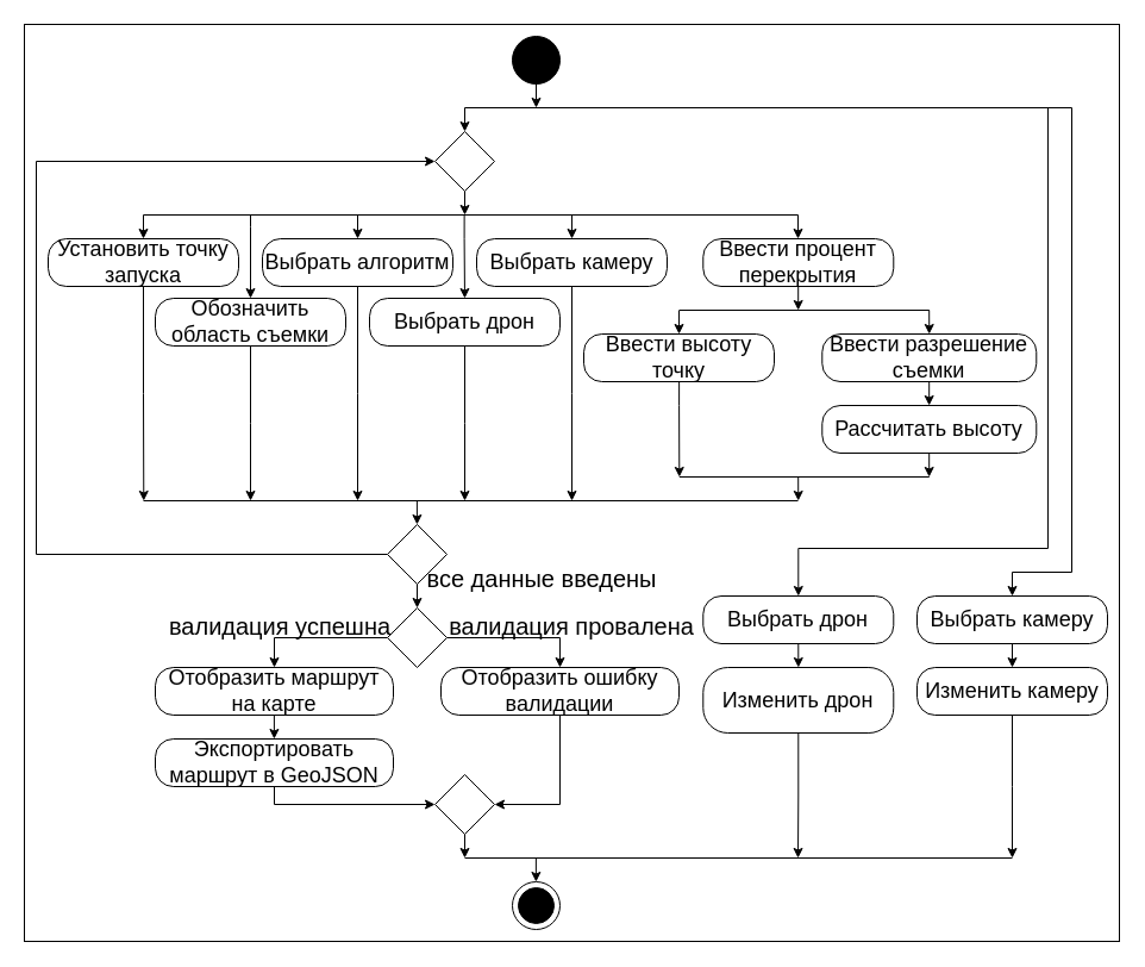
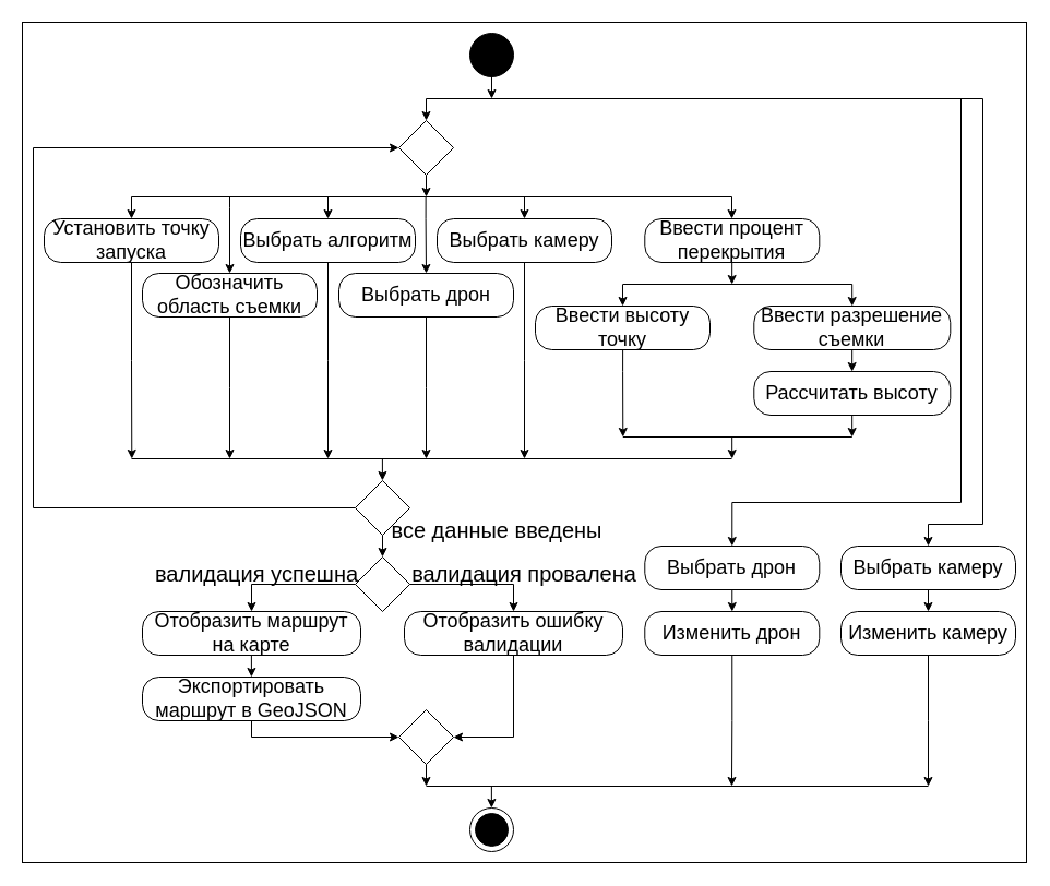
  <mxCell id="0" />
  <mxCell id="1" parent="0" />
  <mxCell id="2" style="edgeStyle=orthogonalEdgeStyle;rounded=0;orthogonalLoop=1;jettySize=auto;html=1;" edge="1" parent="1"><mxGeometry relative="1" as="geometry"><mxPoint x="450" y="90" as="targetPoint" /><mxPoint x="450" y="60" as="sourcePoint" /></mxGeometry></mxCell>
  <mxCell id="3" style="edgeStyle=orthogonalEdgeStyle;rounded=0;orthogonalLoop=1;jettySize=auto;html=1;exitX=0.5;exitY=1;exitDx=0;exitDy=0;" edge="1" parent="1" source="4"><mxGeometry relative="1" as="geometry"><mxPoint x="120.286" y="420" as="targetPoint" /></mxGeometry></mxCell>
  <mxCell id="4" value="&lt;font style=&quot;font-size: 18px;&quot;&gt;Установить точку &lt;font style=&quot;font-size: 18px;&quot;&gt;запуска&lt;/font&gt;&lt;/font&gt;" style="rounded=1;whiteSpace=wrap;html=1;imageWidth=24;arcSize=38;" vertex="1" parent="1"><mxGeometry x="40" y="200" width="160" height="40" as="geometry" /></mxCell>
  <mxCell id="5" style="edgeStyle=orthogonalEdgeStyle;rounded=0;orthogonalLoop=1;jettySize=auto;html=1;exitX=0.5;exitY=1;exitDx=0;exitDy=0;" edge="1" parent="1" source="6"><mxGeometry relative="1" as="geometry"><mxPoint x="210" y="420" as="targetPoint" /></mxGeometry></mxCell>
  <mxCell id="6" value="&lt;font style=&quot;font-size: 18px;&quot;&gt;Обозначить область съемки&lt;/font&gt;" style="rounded=1;whiteSpace=wrap;html=1;imageWidth=24;arcSize=38;" vertex="1" parent="1"><mxGeometry x="130" y="250" width="160" height="40" as="geometry" /></mxCell>
  <mxCell id="7" style="edgeStyle=orthogonalEdgeStyle;rounded=0;orthogonalLoop=1;jettySize=auto;html=1;exitX=0.5;exitY=1;exitDx=0;exitDy=0;" edge="1" parent="1" source="8"><mxGeometry relative="1" as="geometry"><mxPoint x="300" y="420" as="targetPoint" /></mxGeometry></mxCell>
  <mxCell id="8" value="&lt;font style=&quot;font-size: 18px;&quot;&gt;Выбрать алгоритм&lt;/font&gt;" style="rounded=1;whiteSpace=wrap;html=1;imageWidth=24;arcSize=38;" vertex="1" parent="1"><mxGeometry x="220" y="200" width="160" height="40" as="geometry" /></mxCell>
  <mxCell id="9" style="edgeStyle=orthogonalEdgeStyle;rounded=0;orthogonalLoop=1;jettySize=auto;html=1;exitX=0.5;exitY=1;exitDx=0;exitDy=0;" edge="1" parent="1" source="10"><mxGeometry relative="1" as="geometry"><mxPoint x="390" y="420" as="targetPoint" /></mxGeometry></mxCell>
  <mxCell id="10" value="&lt;font style=&quot;font-size: 18px;&quot;&gt;Выбрать дрон&lt;br&gt;&lt;/font&gt;" style="rounded=1;whiteSpace=wrap;html=1;imageWidth=24;arcSize=38;" vertex="1" parent="1"><mxGeometry x="310" y="250" width="160" height="40" as="geometry" /></mxCell>
  <mxCell id="11" style="edgeStyle=orthogonalEdgeStyle;rounded=0;orthogonalLoop=1;jettySize=auto;html=1;exitX=0.5;exitY=1;exitDx=0;exitDy=0;" edge="1" parent="1" source="12"><mxGeometry relative="1" as="geometry"><mxPoint x="480" y="420" as="targetPoint" /></mxGeometry></mxCell>
  <mxCell id="12" value="&lt;font style=&quot;font-size: 18px;&quot;&gt;Выбрать камеру&lt;br&gt;&lt;/font&gt;" style="rounded=1;whiteSpace=wrap;html=1;imageWidth=24;arcSize=38;" vertex="1" parent="1"><mxGeometry x="400" y="200" width="160" height="40" as="geometry" /></mxCell>
  <mxCell id="13" value="&lt;font style=&quot;font-size: 18px;&quot;&gt;Ввести высоту точку&lt;br&gt;&lt;/font&gt;" style="rounded=1;whiteSpace=wrap;html=1;imageWidth=24;arcSize=38;" vertex="1" parent="1"><mxGeometry x="490" y="280" width="160" height="40" as="geometry" /></mxCell>
  <mxCell id="14" value="&lt;font style=&quot;font-size: 18px;&quot;&gt;Ввести процент перекрытия&lt;br&gt;&lt;/font&gt;" style="rounded=1;whiteSpace=wrap;html=1;imageWidth=24;arcSize=38;" vertex="1" parent="1"><mxGeometry x="590.29" y="200" width="160" height="40" as="geometry" /></mxCell>
  <mxCell id="15" value="&lt;font style=&quot;font-size: 18px;&quot;&gt;Ввести разрешение съемки&lt;br&gt;&lt;/font&gt;" style="rounded=1;whiteSpace=wrap;html=1;imageWidth=24;arcSize=38;" vertex="1" parent="1"><mxGeometry x="690.29" y="280" width="180" height="40" as="geometry" /></mxCell>
  <mxCell id="16" value="&lt;font style=&quot;font-size: 18px;&quot;&gt;Рассчитать высоту&lt;br&gt;&lt;/font&gt;" style="rounded=1;whiteSpace=wrap;html=1;imageWidth=24;arcSize=38;" vertex="1" parent="1"><mxGeometry x="690.29" y="340" width="180" height="40" as="geometry" /></mxCell>
  <mxCell id="17" value="" style="endArrow=none;html=1;rounded=0;" edge="1" parent="1"><mxGeometry width="50" height="50" relative="1" as="geometry"><mxPoint x="120" y="180" as="sourcePoint" /><mxPoint x="670" y="180" as="targetPoint" /></mxGeometry></mxCell>
  <mxCell id="18" style="edgeStyle=orthogonalEdgeStyle;rounded=0;orthogonalLoop=1;jettySize=auto;html=1;entryX=0.5;entryY=0;entryDx=0;entryDy=0;" edge="1" parent="1" target="4"><mxGeometry relative="1" as="geometry"><mxPoint x="119.9" y="210" as="targetPoint" /><mxPoint x="120" y="180" as="sourcePoint" /><Array as="points"><mxPoint x="120" y="200" /><mxPoint x="120" y="200" /></Array></mxGeometry></mxCell>
  <mxCell id="19" style="edgeStyle=orthogonalEdgeStyle;rounded=0;orthogonalLoop=1;jettySize=auto;html=1;entryX=0.5;entryY=0;entryDx=0;entryDy=0;" edge="1" parent="1" target="6"><mxGeometry relative="1" as="geometry"><mxPoint x="289.86" y="220" as="targetPoint" /><mxPoint x="210" y="180" as="sourcePoint" /><Array as="points"><mxPoint x="210" y="190" /></Array></mxGeometry></mxCell>
  <mxCell id="20" style="edgeStyle=orthogonalEdgeStyle;rounded=0;orthogonalLoop=1;jettySize=auto;html=1;" edge="1" parent="1"><mxGeometry relative="1" as="geometry"><mxPoint x="300" y="200" as="targetPoint" /><mxPoint x="299.89" y="180" as="sourcePoint" /><Array as="points"><mxPoint x="299.89" y="200" /><mxPoint x="299.89" y="200" /></Array></mxGeometry></mxCell>
  <mxCell id="21" style="edgeStyle=orthogonalEdgeStyle;rounded=0;orthogonalLoop=1;jettySize=auto;html=1;entryX=0.5;entryY=0;entryDx=0;entryDy=0;" edge="1" parent="1" target="10"><mxGeometry relative="1" as="geometry"><mxPoint x="389.64" y="220" as="targetPoint" /><mxPoint x="389.64" y="180" as="sourcePoint" /><Array as="points"><mxPoint x="390" y="200" /><mxPoint x="390" y="200" /></Array></mxGeometry></mxCell>
  <mxCell id="22" style="edgeStyle=orthogonalEdgeStyle;rounded=0;orthogonalLoop=1;jettySize=auto;html=1;" edge="1" parent="1"><mxGeometry relative="1" as="geometry"><mxPoint x="480" y="200" as="targetPoint" /><mxPoint x="479.5" y="180" as="sourcePoint" /><Array as="points"><mxPoint x="479.5" y="200" /><mxPoint x="479.5" y="200" /></Array></mxGeometry></mxCell>
  <mxCell id="23" value="" style="endArrow=none;html=1;rounded=0;" edge="1" parent="1"><mxGeometry width="50" height="50" relative="1" as="geometry"><mxPoint x="570.29" y="260" as="sourcePoint" /><mxPoint x="780.29" y="260" as="targetPoint" /></mxGeometry></mxCell>
  <mxCell id="24" style="edgeStyle=orthogonalEdgeStyle;rounded=0;orthogonalLoop=1;jettySize=auto;html=1;" edge="1" parent="1"><mxGeometry relative="1" as="geometry"><mxPoint x="670" y="200" as="targetPoint" /><mxPoint x="670.29" y="180" as="sourcePoint" /><Array as="points"><mxPoint x="670.29" y="200" /><mxPoint x="670.29" y="200" /></Array></mxGeometry></mxCell>
  <mxCell id="25" style="edgeStyle=orthogonalEdgeStyle;rounded=0;orthogonalLoop=1;jettySize=auto;html=1;" edge="1" parent="1"><mxGeometry relative="1" as="geometry"><mxPoint x="780.17" y="340" as="targetPoint" /><mxPoint x="780.17" y="320" as="sourcePoint" /><Array as="points"><mxPoint x="780.17" y="340" /><mxPoint x="780.17" y="340" /></Array></mxGeometry></mxCell>
  <mxCell id="26" style="edgeStyle=orthogonalEdgeStyle;rounded=0;orthogonalLoop=1;jettySize=auto;html=1;" edge="1" parent="1"><mxGeometry relative="1" as="geometry"><mxPoint x="780.17" y="400" as="targetPoint" /><mxPoint x="780.17" y="380" as="sourcePoint" /><Array as="points"><mxPoint x="780.17" y="400" /><mxPoint x="780.17" y="400" /></Array></mxGeometry></mxCell>
  <mxCell id="27" style="edgeStyle=orthogonalEdgeStyle;rounded=0;orthogonalLoop=1;jettySize=auto;html=1;" edge="1" parent="1"><mxGeometry relative="1" as="geometry"><mxPoint x="570.29" y="400" as="targetPoint" /><mxPoint x="570.12" y="320" as="sourcePoint" /><Array as="points"><mxPoint x="570.12" y="340" /><mxPoint x="570.12" y="340" /></Array></mxGeometry></mxCell>
  <mxCell id="28" style="edgeStyle=orthogonalEdgeStyle;rounded=0;orthogonalLoop=1;jettySize=auto;html=1;" edge="1" parent="1"><mxGeometry relative="1" as="geometry"><mxPoint x="670.17" y="260" as="targetPoint" /><mxPoint x="670.17" y="240" as="sourcePoint" /><Array as="points"><mxPoint x="670.17" y="260" /><mxPoint x="670.17" y="260" /></Array></mxGeometry></mxCell>
  <mxCell id="29" style="edgeStyle=orthogonalEdgeStyle;rounded=0;orthogonalLoop=1;jettySize=auto;html=1;" edge="1" parent="1"><mxGeometry relative="1" as="geometry"><mxPoint x="570.04" y="280" as="targetPoint" /><mxPoint x="570.04" y="260" as="sourcePoint" /><Array as="points"><mxPoint x="570.04" y="280" /><mxPoint x="570.04" y="280" /></Array></mxGeometry></mxCell>
  <mxCell id="30" style="edgeStyle=orthogonalEdgeStyle;rounded=0;orthogonalLoop=1;jettySize=auto;html=1;" edge="1" parent="1"><mxGeometry relative="1" as="geometry"><mxPoint x="780.23" y="280" as="targetPoint" /><mxPoint x="780.23" y="260" as="sourcePoint" /><Array as="points"><mxPoint x="780.23" y="280" /><mxPoint x="780.23" y="280" /></Array></mxGeometry></mxCell>
  <mxCell id="31" value="" style="endArrow=none;html=1;rounded=0;" edge="1" parent="1"><mxGeometry width="50" height="50" relative="1" as="geometry"><mxPoint x="570.29" y="400" as="sourcePoint" /><mxPoint x="780.29" y="400" as="targetPoint" /></mxGeometry></mxCell>
  <mxCell id="32" style="edgeStyle=orthogonalEdgeStyle;rounded=0;orthogonalLoop=1;jettySize=auto;html=1;" edge="1" parent="1"><mxGeometry relative="1" as="geometry"><mxPoint x="670.21" y="420" as="targetPoint" /><mxPoint x="670.21" y="400" as="sourcePoint" /><Array as="points"><mxPoint x="670.21" y="420" /><mxPoint x="670.21" y="420" /></Array></mxGeometry></mxCell>
  <mxCell id="33" value="" style="endArrow=none;html=1;rounded=0;" edge="1" parent="1"><mxGeometry width="50" height="50" relative="1" as="geometry"><mxPoint x="120" y="420" as="sourcePoint" /><mxPoint x="670" y="420" as="targetPoint" /></mxGeometry></mxCell>
  <mxCell id="34" value="" style="ellipse;whiteSpace=wrap;html=1;aspect=fixed;fillColor=#000000;" vertex="1" parent="1"><mxGeometry x="435" y="745" width="30" height="30" as="geometry" /></mxCell>
  <mxCell id="35" value="" style="ellipse;whiteSpace=wrap;html=1;aspect=fixed;fillColor=none;" vertex="1" parent="1"><mxGeometry x="430" y="740" width="40" height="40" as="geometry" /></mxCell>
  <mxCell id="36" value="" style="ellipse;whiteSpace=wrap;html=1;aspect=fixed;fillColor=#000000;" vertex="1" parent="1"><mxGeometry x="430" y="30" width="40" height="40" as="geometry" /></mxCell>
  <mxCell id="37" style="edgeStyle=orthogonalEdgeStyle;rounded=0;orthogonalLoop=1;jettySize=auto;html=1;" edge="1" parent="1"><mxGeometry relative="1" as="geometry"><mxPoint x="349.92" y="439.99" as="targetPoint" /><mxPoint x="349.92" y="419.99" as="sourcePoint" /><Array as="points"><mxPoint x="349.92" y="439.99" /><mxPoint x="349.92" y="439.99" /></Array></mxGeometry></mxCell>
  <mxCell id="38" style="edgeStyle=orthogonalEdgeStyle;rounded=0;orthogonalLoop=1;jettySize=auto;html=1;exitX=0;exitY=0.5;exitDx=0;exitDy=0;entryX=0;entryY=0.5;entryDx=0;entryDy=0;" edge="1" parent="1" source="40" target="70"><mxGeometry relative="1" as="geometry"><mxPoint x="395" y="150" as="targetPoint" /><Array as="points"><mxPoint y="465" x="30" /><mxPoint y="135" x="30" /></Array></mxGeometry></mxCell>
  <mxCell id="39" style="edgeStyle=orthogonalEdgeStyle;rounded=0;orthogonalLoop=1;jettySize=auto;html=1;exitX=0.5;exitY=1;exitDx=0;exitDy=0;" edge="1" parent="1" source="40"><mxGeometry relative="1" as="geometry"><mxPoint x="350" y="510" as="targetPoint" /><mxPoint x="350" y="470" as="sourcePoint" /></mxGeometry></mxCell>
  <mxCell id="40" value="" style="rhombus;whiteSpace=wrap;html=1;" vertex="1" parent="1"><mxGeometry x="325" y="440" width="50" height="50" as="geometry" /></mxCell>
  <mxCell id="41" value="&lt;font style=&quot;font-size: 20px;&quot;&gt;все данные введены&lt;/font&gt;" style="text;html=1;strokeColor=none;fillColor=none;align=center;verticalAlign=middle;whiteSpace=wrap;rounded=0;" vertex="1" parent="1"><mxGeometry x="355" y="470" width="200" height="30" as="geometry" /></mxCell>
  <mxCell id="42" style="edgeStyle=orthogonalEdgeStyle;rounded=0;orthogonalLoop=1;jettySize=auto;html=1;exitX=1;exitY=0.5;exitDx=0;exitDy=0;entryX=0.5;entryY=0;entryDx=0;entryDy=0;" edge="1" parent="1" source="44" target="54"><mxGeometry relative="1" as="geometry"><mxPoint x="470" y="580" as="targetPoint" /></mxGeometry></mxCell>
  <mxCell id="43" style="edgeStyle=orthogonalEdgeStyle;rounded=0;orthogonalLoop=1;jettySize=auto;html=1;exitX=0;exitY=0.5;exitDx=0;exitDy=0;entryX=0.5;entryY=0;entryDx=0;entryDy=0;" edge="1" parent="1" source="44" target="49"><mxGeometry relative="1" as="geometry"><mxPoint x="230" y="580" as="targetPoint" /></mxGeometry></mxCell>
  <mxCell id="44" value="" style="rhombus;whiteSpace=wrap;html=1;" vertex="1" parent="1"><mxGeometry x="325" y="510" width="50" height="50" as="geometry" /></mxCell>
  <mxCell id="45" value="&lt;font style=&quot;font-size: 20px;&quot;&gt;валидация успешна&lt;/font&gt;" style="text;html=1;strokeColor=none;fillColor=none;align=center;verticalAlign=middle;whiteSpace=wrap;rounded=0;" vertex="1" parent="1"><mxGeometry x="120" y="510" width="230" height="30" as="geometry" /></mxCell>
  <mxCell id="46" value="&lt;font style=&quot;font-size: 20px;&quot;&gt;валидация провалена&lt;/font&gt;" style="text;html=1;strokeColor=none;fillColor=none;align=center;verticalAlign=middle;whiteSpace=wrap;rounded=0;" vertex="1" parent="1"><mxGeometry x="365" y="510" width="230" height="30" as="geometry" /></mxCell>
  <mxCell id="47" style="edgeStyle=orthogonalEdgeStyle;rounded=0;orthogonalLoop=1;jettySize=auto;html=1;exitX=0.5;exitY=1;exitDx=0;exitDy=0;" edge="1" parent="1" source="48"><mxGeometry relative="1" as="geometry"><mxPoint x="390" y="720" as="targetPoint" /></mxGeometry></mxCell>
  <mxCell id="48" value="" style="rhombus;whiteSpace=wrap;html=1;" vertex="1" parent="1"><mxGeometry x="365" y="650" width="50" height="50" as="geometry" /></mxCell>
  <mxCell id="49" value="&lt;font style=&quot;font-size: 18px;&quot;&gt;Отобразить маршрут на карте&lt;br&gt;&lt;/font&gt;" style="rounded=1;whiteSpace=wrap;html=1;imageWidth=24;arcSize=38;" vertex="1" parent="1"><mxGeometry x="130" y="560" width="200" height="40" as="geometry" /></mxCell>
  <mxCell id="50" style="edgeStyle=orthogonalEdgeStyle;rounded=0;orthogonalLoop=1;jettySize=auto;html=1;exitX=0.5;exitY=1;exitDx=0;exitDy=0;entryX=0;entryY=0.5;entryDx=0;entryDy=0;" edge="1" parent="1" source="51" target="48"><mxGeometry relative="1" as="geometry"><Array as="points"><mxPoint x="230" y="675" /></Array></mxGeometry></mxCell>
  <mxCell id="51" value="&lt;font style=&quot;font-size: 18px;&quot;&gt;Экспортировать маршрут в GeoJSON&lt;br&gt;&lt;/font&gt;" style="rounded=1;whiteSpace=wrap;html=1;imageWidth=24;arcSize=38;" vertex="1" parent="1"><mxGeometry x="130" y="620" width="200" height="40" as="geometry" /></mxCell>
  <mxCell id="52" style="edgeStyle=orthogonalEdgeStyle;rounded=0;orthogonalLoop=1;jettySize=auto;html=1;" edge="1" parent="1"><mxGeometry relative="1" as="geometry"><mxPoint x="229.92" y="620" as="targetPoint" /><mxPoint x="229.92" y="600" as="sourcePoint" /><Array as="points"><mxPoint x="229.92" y="620" /><mxPoint x="229.92" y="620" /></Array></mxGeometry></mxCell>
  <mxCell id="53" style="edgeStyle=orthogonalEdgeStyle;rounded=0;orthogonalLoop=1;jettySize=auto;html=1;exitX=0.5;exitY=1;exitDx=0;exitDy=0;entryX=1;entryY=0.5;entryDx=0;entryDy=0;" edge="1" parent="1" source="54" target="48"><mxGeometry relative="1" as="geometry" /></mxCell>
  <mxCell id="54" value="&lt;font style=&quot;font-size: 18px;&quot;&gt;Отобразить ошибку валидации&lt;br&gt;&lt;/font&gt;" style="rounded=1;whiteSpace=wrap;html=1;imageWidth=24;arcSize=38;" vertex="1" parent="1"><mxGeometry x="370" y="560" width="200" height="40" as="geometry" /></mxCell>
  <mxCell id="55" value="" style="endArrow=none;html=1;rounded=0;" edge="1" parent="1"><mxGeometry width="50" height="50" relative="1" as="geometry"><mxPoint x="390" y="720" as="sourcePoint" /><mxPoint x="850" y="720" as="targetPoint" /></mxGeometry></mxCell>
  <mxCell id="56" style="edgeStyle=orthogonalEdgeStyle;rounded=0;orthogonalLoop=1;jettySize=auto;html=1;entryX=0.5;entryY=0;entryDx=0;entryDy=0;" edge="1" parent="1" target="60"><mxGeometry relative="1" as="geometry"><mxPoint x="880" y="460" as="targetPoint" /><mxPoint x="880" y="90" as="sourcePoint" /><Array as="points"><mxPoint x="880" y="460" /><mxPoint x="670" y="460" /></Array></mxGeometry></mxCell>
  <mxCell id="57" style="edgeStyle=orthogonalEdgeStyle;rounded=0;orthogonalLoop=1;jettySize=auto;html=1;exitX=0.5;exitY=1;exitDx=0;exitDy=0;entryX=0.5;entryY=0;entryDx=0;entryDy=0;" edge="1" parent="1" source="58" target="65"><mxGeometry relative="1" as="geometry"><mxPoint x="850" y="580" as="targetPoint" /></mxGeometry></mxCell>
  <mxCell id="58" value="&lt;font style=&quot;font-size: 18px;&quot;&gt;Выбрать &lt;/font&gt;&lt;font style=&quot;font-size: 18px;&quot;&gt;камеру&lt;/font&gt;" style="rounded=1;whiteSpace=wrap;html=1;imageWidth=24;arcSize=38;" vertex="1" parent="1"><mxGeometry x="770" y="500" width="160" height="40" as="geometry" /></mxCell>
  <mxCell id="59" style="edgeStyle=orthogonalEdgeStyle;rounded=0;orthogonalLoop=1;jettySize=auto;html=1;exitX=0.5;exitY=1;exitDx=0;exitDy=0;entryX=0.5;entryY=0;entryDx=0;entryDy=0;" edge="1" parent="1" source="60" target="63"><mxGeometry relative="1" as="geometry"><mxPoint x="670" y="580" as="targetPoint" /></mxGeometry></mxCell>
  <mxCell id="60" value="&lt;font style=&quot;font-size: 18px;&quot;&gt;Выбрать дрон&lt;br&gt;&lt;/font&gt;" style="rounded=1;whiteSpace=wrap;html=1;imageWidth=24;arcSize=38;" vertex="1" parent="1"><mxGeometry x="590.29" y="500" width="160" height="40" as="geometry" /></mxCell>
  <mxCell id="61" style="edgeStyle=orthogonalEdgeStyle;rounded=0;orthogonalLoop=1;jettySize=auto;html=1;entryX=0.5;entryY=0;entryDx=0;entryDy=0;" edge="1" parent="1" target="58"><mxGeometry relative="1" as="geometry"><mxPoint x="850" y="540" as="targetPoint" /><mxPoint x="900" y="90" as="sourcePoint" /><Array as="points"><mxPoint x="900" y="480" /><mxPoint x="850" y="480" /></Array></mxGeometry></mxCell>
  <mxCell id="62" style="edgeStyle=orthogonalEdgeStyle;rounded=0;orthogonalLoop=1;jettySize=auto;html=1;exitX=0.5;exitY=1;exitDx=0;exitDy=0;" edge="1" parent="1" source="63"><mxGeometry relative="1" as="geometry"><mxPoint x="670" y="720" as="targetPoint" /></mxGeometry></mxCell>
- <mxCell id="63" value="&lt;font style=&quot;font-size: 18px;&quot;&gt;Изменить дрон&lt;/font&gt;" style="rounded=1;whiteSpace=wrap;html=1;imageWidth=24;arcSize=38;" vertex="1" parent="1"><mxGeometry x="590.29" y="560" width="160" height="55" as="geometry" /></mxCell>
+ <mxCell id="63" value="&lt;font style=&quot;font-size: 18px;&quot;&gt;Изменить дрон&lt;/font&gt;" style="rounded=1;whiteSpace=wrap;html=1;imageWidth=24;arcSize=38;" vertex="1" parent="1"><mxGeometry x="590.29" y="560" width="160" height="40" as="geometry" /></mxCell>
  <mxCell id="64" style="edgeStyle=orthogonalEdgeStyle;rounded=0;orthogonalLoop=1;jettySize=auto;html=1;exitX=0.5;exitY=1;exitDx=0;exitDy=0;" edge="1" parent="1" source="65"><mxGeometry relative="1" as="geometry"><mxPoint x="850" y="720" as="targetPoint" /></mxGeometry></mxCell>
  <mxCell id="65" value="&lt;font style=&quot;font-size: 18px;&quot;&gt;Изменить камеру&lt;br&gt;&lt;/font&gt;" style="rounded=1;whiteSpace=wrap;html=1;imageWidth=24;arcSize=38;" vertex="1" parent="1"><mxGeometry x="770" y="560" width="160" height="40" as="geometry" /></mxCell>
  <mxCell id="66" style="edgeStyle=orthogonalEdgeStyle;rounded=0;orthogonalLoop=1;jettySize=auto;html=1;exitX=0.5;exitY=1;exitDx=0;exitDy=0;" edge="1" parent="1"><mxGeometry relative="1" as="geometry"><mxPoint x="449.89" y="740" as="targetPoint" /><mxPoint x="449.89" y="720" as="sourcePoint" /></mxGeometry></mxCell>
  <mxCell id="67" value="" style="rounded=0;whiteSpace=wrap;html=1;fillColor=none;strokeColor=default;" vertex="1" parent="1"><mxGeometry x="20" y="20" width="920" height="770" as="geometry" /></mxCell>
  <mxCell id="68" value="" style="endArrow=none;html=1;rounded=0;" edge="1" parent="1"><mxGeometry width="50" height="50" relative="1" as="geometry"><mxPoint x="390" y="90" as="sourcePoint" /><mxPoint x="900" y="90" as="targetPoint" /></mxGeometry></mxCell>
  <mxCell id="69" style="edgeStyle=orthogonalEdgeStyle;rounded=0;orthogonalLoop=1;jettySize=auto;html=1;" edge="1" parent="1"><mxGeometry relative="1" as="geometry"><mxPoint x="390" y="180" as="targetPoint" /><mxPoint x="390" y="160" as="sourcePoint" /><Array as="points"><mxPoint x="390" y="160" /><mxPoint x="390" y="160" /></Array></mxGeometry></mxCell>
  <mxCell id="70" value="" style="rhombus;whiteSpace=wrap;html=1;" vertex="1" parent="1"><mxGeometry x="365" width="50" height="50" as="geometry" y="110" /></mxCell>
  <mxCell id="71" style="edgeStyle=orthogonalEdgeStyle;rounded=0;orthogonalLoop=1;jettySize=auto;html=1;entryX=0.5;entryY=0;entryDx=0;entryDy=0;" edge="1" parent="1"><mxGeometry relative="1" as="geometry"><mxPoint x="390" as="targetPoint" y="110" /><mxPoint x="390" y="90" as="sourcePoint" /><Array as="points"><mxPoint x="390" y="90" /><mxPoint x="390" y="90" /></Array></mxGeometry></mxCell>
